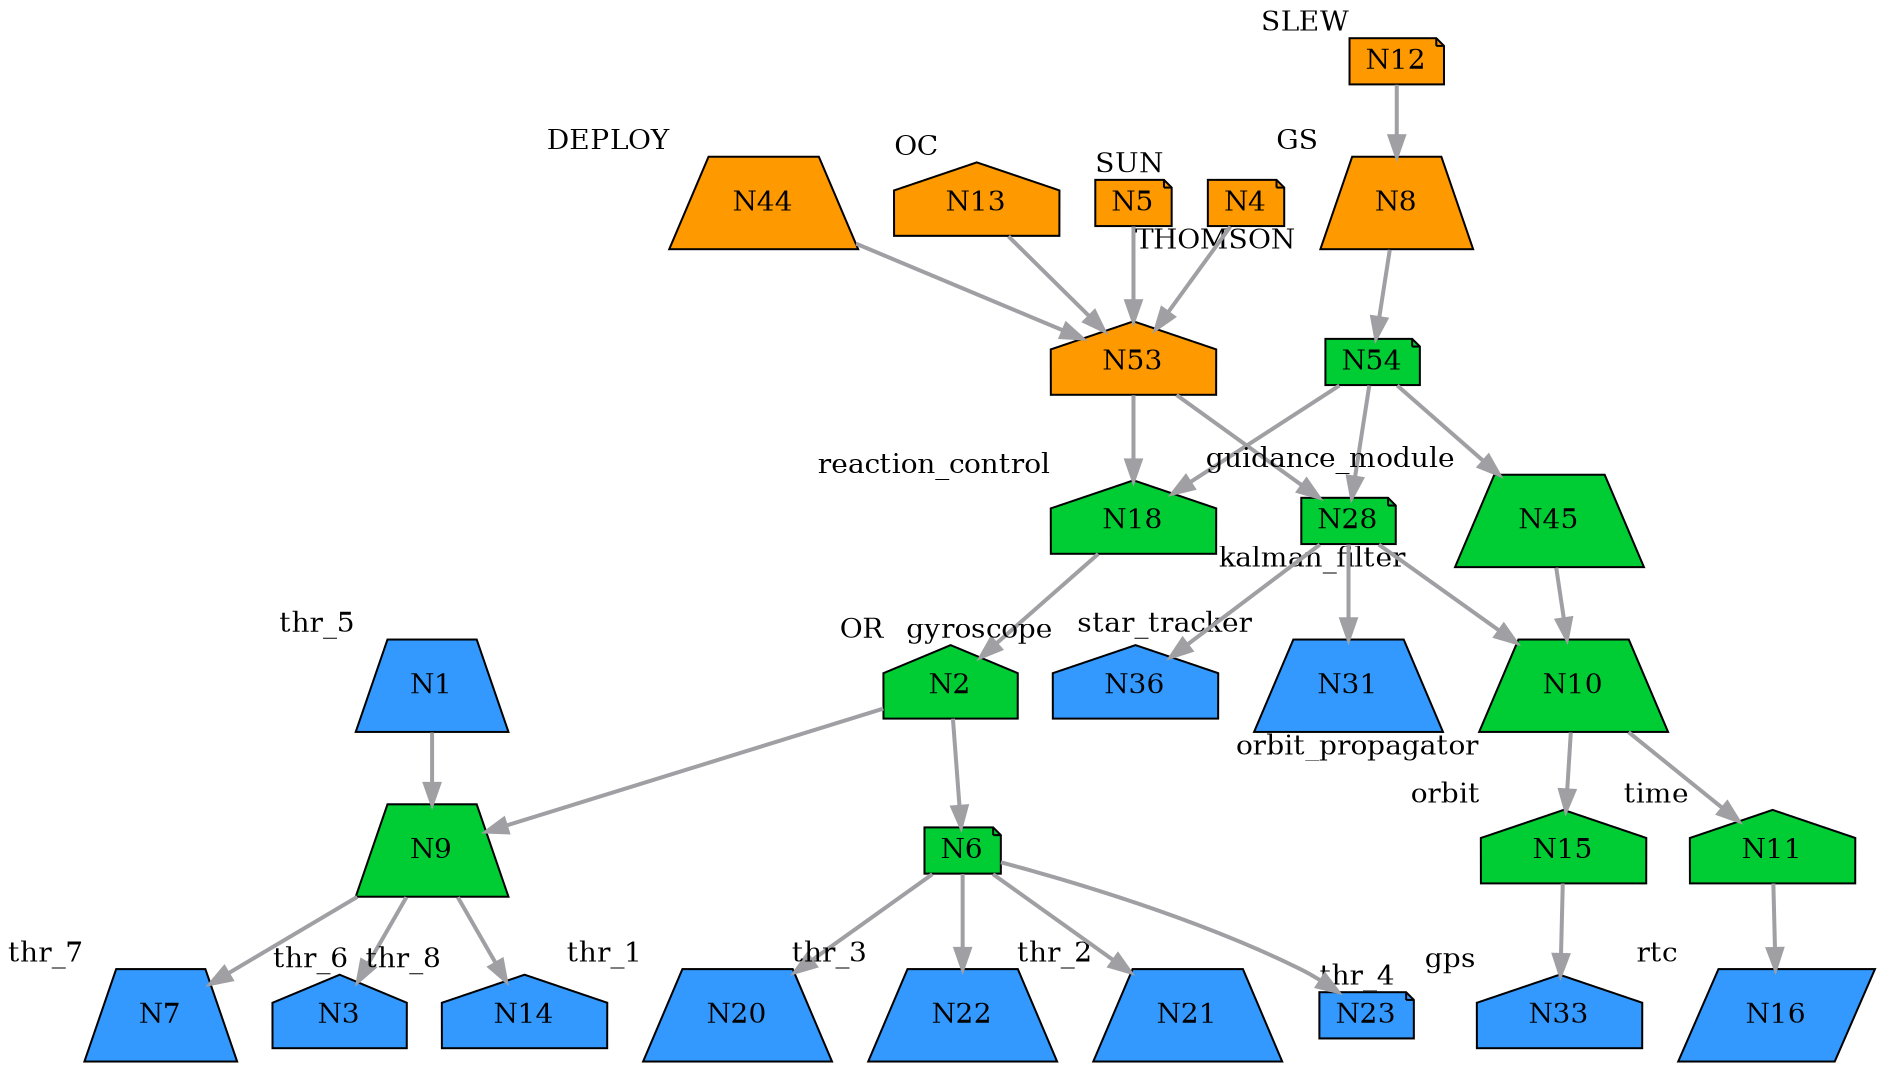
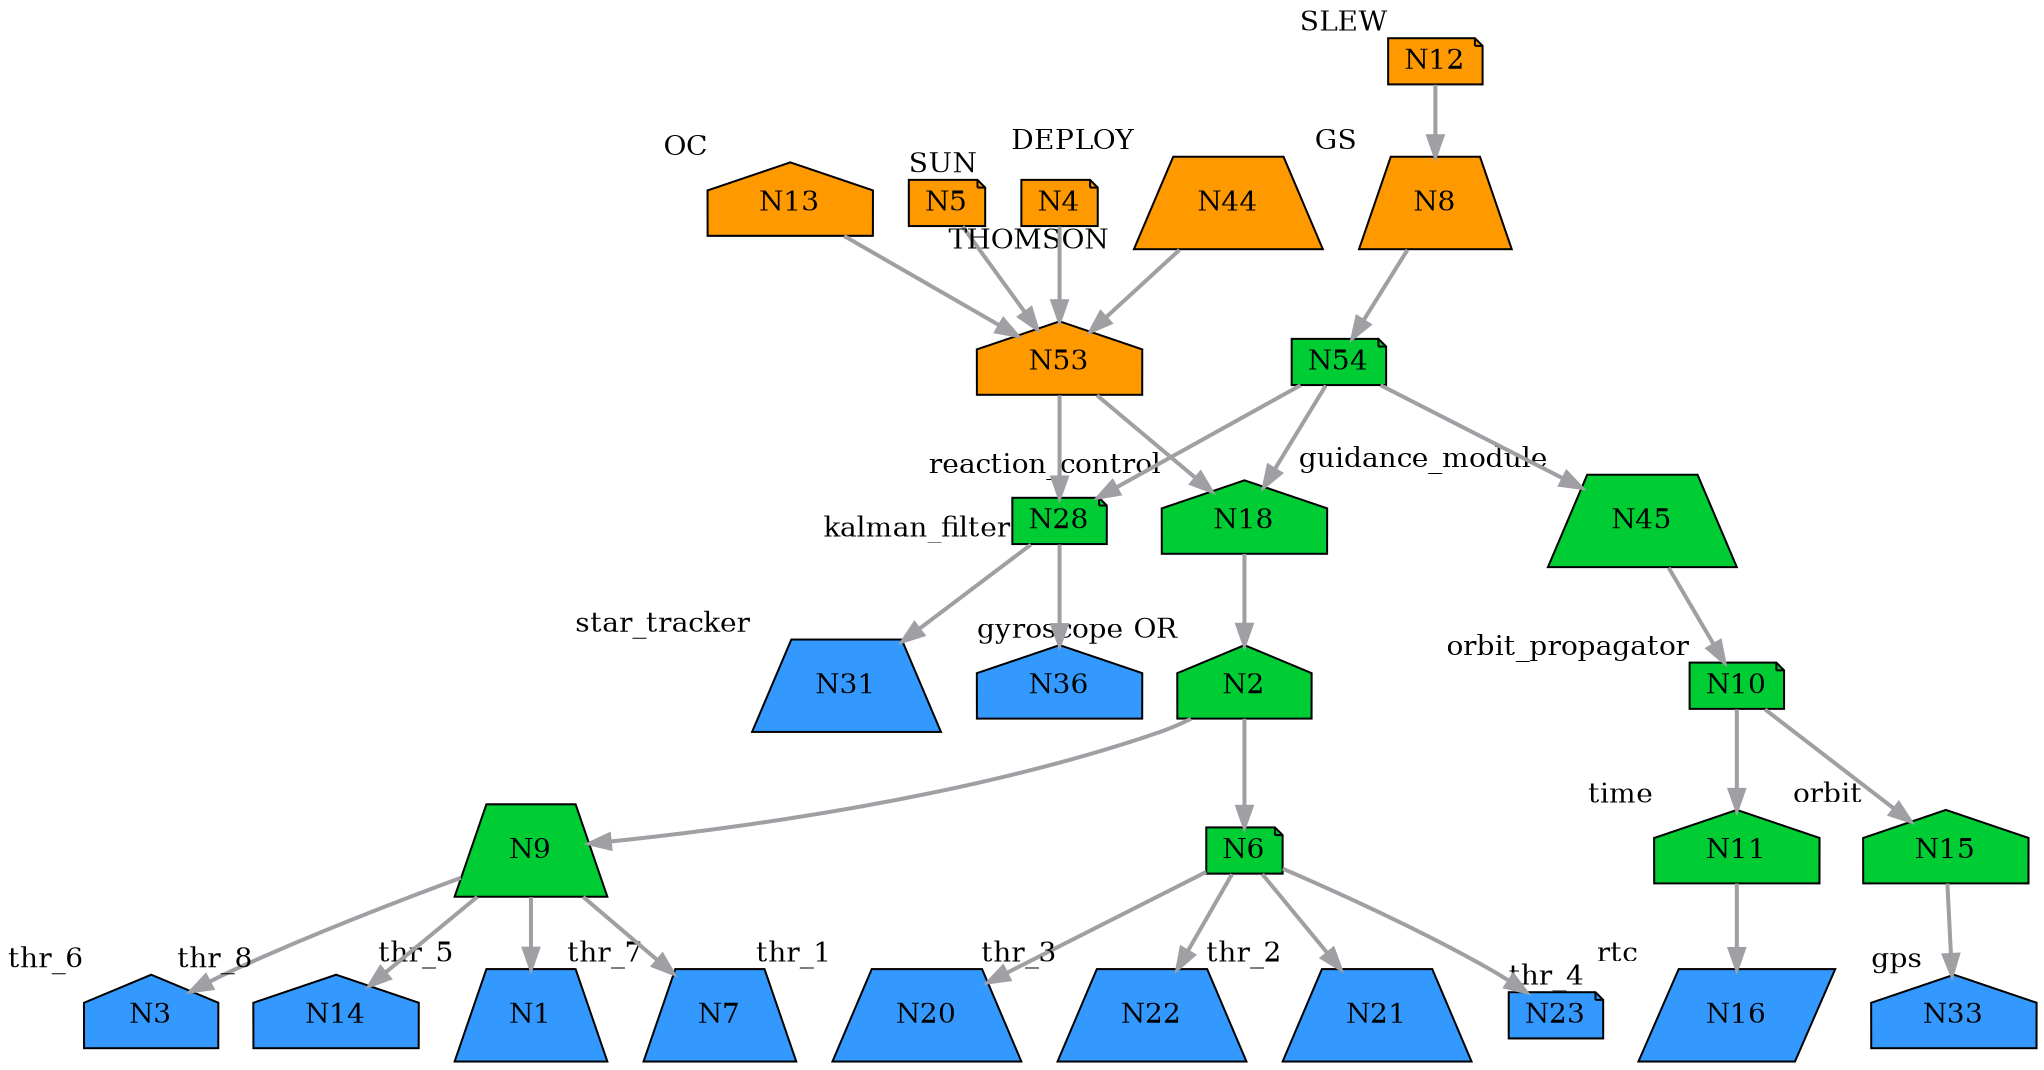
  digraph {
    bgcolor="#ffffff"
    node [color="#000000" fillcolor="#3399ff" penwidth=1 shape=trapezium style=filled]
    edge [color="#a0a0a4" penwidth=2 style=solid weight=2]
    N18 [fillcolor="#00cc33" height=0.152778 shape=house width=0.152778 xlabel=reaction_control]
    N2 [fillcolor="#00cc33" height=0.152778 shape=house width=0.152778 xlabel=OR]
    N9 [fillcolor="#00cc33" height=0.152778 width=0.152778]
    N6 [fillcolor="#00cc33" height=0.152778 shape=note width=0.152778]
    N31 [height=0.152778 width=0.152778 xlabel=star_tracker]
    N1 [height=0.152778 width=0.152778 xlabel=thr_5]
    N7 [height=0.152778 width=0.152778 xlabel=thr_7]
    N3 [height=0.152778 shape=house width=0.152778 xlabel=thr_6]
    N14 [height=0.152778 shape=house width=0.152778 xlabel=thr_8]
    N21 [height=0.152778 width=0.152778 xlabel=thr_2]
    N23 [height=0.152778 shape=note width=0.152778 xlabel=thr_4]
    N20 [height=0.152778 width=0.152778 xlabel=thr_1]
    N22 [height=0.152778 width=0.152778 xlabel=thr_3]
    N5 [fillcolor="#ff9900" height=0.152778 shape=note width=0.152778 xlabel=SUN]
    N53 [fillcolor="#ff9900" height=0.152778 shape=house width=0.152778]
    N28 [fillcolor="#00cc33" height=0.152778 shape=note width=0.152778 xlabel=kalman_filter]
    N4 [fillcolor="#ff9900" height=0.152778 shape=note width=0.152778 xlabel=THOMSON]
    N44 [fillcolor="#ff9900" height=0.152778 width=0.152778 xlabel=DEPLOY]
    N13 [fillcolor="#ff9900" height=0.152778 shape=house width=0.152778 xlabel=OC]
    N8 [fillcolor="#ff9900" height=0.152778 width=0.152778 xlabel=GS]
    N54 [fillcolor="#00cc33" height=0.152778 shape=note width=0.152778]
    N45 [fillcolor="#00cc33" height=0.152778 width=0.152778 xlabel=guidance_module]
    N33 [height=0.152778 shape=house width=0.152778 xlabel=gps]
    N11 [fillcolor="#00cc33" height=0.152778 shape=house width=0.152778 xlabel=time]
    N16 [height=0.152778 shape=parallelogram width=0.152778 xlabel=rtc]
-   N10 [fillcolor="#00cc33" height=0.152778 width=0.152778 xlabel=orbit_propagator]
+   N10 [fillcolor="#00cc33" height=0.152778 shape=note width=0.152778 xlabel=orbit_propagator]
    N36 [height=0.152778 shape=house width=0.152778 xlabel=gyroscope]
    N12 [fillcolor="#ff9900" height=0.152778 shape=note width=0.152778 xlabel=SLEW]
    N15 [fillcolor="#00cc33" height=0.152778 shape=house width=0.152778 xlabel=orbit]
    N18 -> N2
    N2 -> N9
    N2 -> N6
-   N1 -> N9
+   N9 -> N1
    N9 -> N7
    N9 -> N3
    N9 -> N14
    N6 -> N21
    N6 -> N23
    N6 -> N20
    N6 -> N22
    N5 -> N53
    N53 -> N18
    N53 -> N28
    N28 -> N31
-   N28 -> N10
    N28 -> N36
    N4 -> N53
    N44 -> N53
    N13 -> N53
    N8 -> N54
    N54 -> N18
    N54 -> N28
    N54 -> N45
    N45 -> N10
    N11 -> N16
    N10 -> N11
    N10 -> N15
    N12 -> N8
    N15 -> N33
  }
